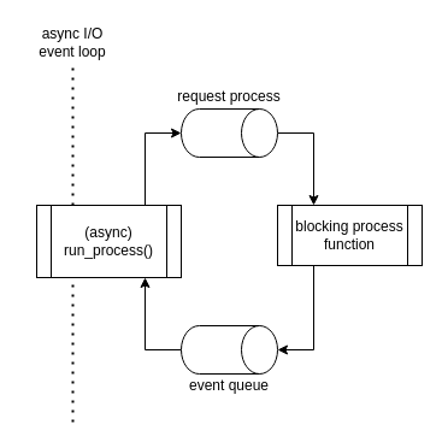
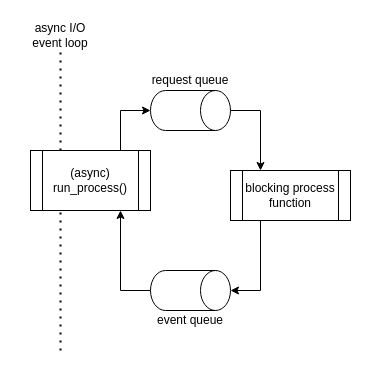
  <mxCell id="0" />
  <mxCell id="1" parent="0" />
  <mxCell id="2" style="edgeStyle=orthogonalEdgeStyle;rounded=0;orthogonalLoop=1;jettySize=auto;html=1;exitX=0.75;exitY=0;exitDx=0;exitDy=0;entryX=0.5;entryY=1;entryDx=0;entryDy=0;entryPerimeter=0;" edge="1" parent="1" source="3" target="7"><mxGeometry relative="1" as="geometry" /></mxCell>
- <mxCell id="3" value="(async)&lt;br&gt;run_process()" style="shape=process;whiteSpace=wrap;html=1;backgroundOutline=1;" vertex="1" parent="1"><mxGeometry x="30" y="170" width="120" height="60" as="geometry" /></mxCell>
+ <mxCell id="3" value="(async)&lt;br&gt;run_process()" style="shape=process;whiteSpace=wrap;html=1;backgroundOutline=1;" vertex="1" parent="1"><mxGeometry x="30" y="150" width="120" height="60" as="geometry" /></mxCell>
  <mxCell id="4" style="edgeStyle=orthogonalEdgeStyle;rounded=0;orthogonalLoop=1;jettySize=auto;html=1;exitX=0.25;exitY=1;exitDx=0;exitDy=0;entryX=0.5;entryY=0;entryDx=0;entryDy=0;entryPerimeter=0;" edge="1" parent="1" source="5" target="9"><mxGeometry relative="1" as="geometry" /></mxCell>
  <mxCell id="5" value="blocking process function" style="shape=process;whiteSpace=wrap;html=1;backgroundOutline=1;" vertex="1" parent="1"><mxGeometry x="230" y="170" width="120" height="50" as="geometry" /></mxCell>
  <mxCell id="6" style="edgeStyle=orthogonalEdgeStyle;rounded=0;orthogonalLoop=1;jettySize=auto;html=1;exitX=0.5;exitY=0;exitDx=0;exitDy=0;exitPerimeter=0;entryX=0.25;entryY=0;entryDx=0;entryDy=0;" edge="1" parent="1" source="7" target="5"><mxGeometry relative="1" as="geometry" /></mxCell>
  <mxCell id="7" value="" style="shape=cylinder3;whiteSpace=wrap;html=1;boundedLbl=1;backgroundOutline=1;size=15;rotation=90;" vertex="1" parent="1"><mxGeometry x="170" y="70" width="40" height="80" as="geometry" /></mxCell>
  <mxCell id="8" style="edgeStyle=orthogonalEdgeStyle;rounded=0;orthogonalLoop=1;jettySize=auto;html=1;exitX=0.5;exitY=1;exitDx=0;exitDy=0;exitPerimeter=0;entryX=0.75;entryY=1;entryDx=0;entryDy=0;" edge="1" parent="1" source="9" target="3"><mxGeometry relative="1" as="geometry" /></mxCell>
  <mxCell id="9" value="" style="shape=cylinder3;whiteSpace=wrap;html=1;boundedLbl=1;backgroundOutline=1;size=15;rotation=90;" vertex="1" parent="1"><mxGeometry x="170" y="250" width="40" height="80" as="geometry" /></mxCell>
- <mxCell id="10" value="request process" style="text;html=1;strokeColor=none;fillColor=none;align=center;verticalAlign=middle;whiteSpace=wrap;rounded=0;" vertex="1" parent="1"><mxGeometry x="130" y="70" width="120" height="20" as="geometry" /></mxCell>
+ <mxCell id="10" value="request queue" style="text;html=1;strokeColor=none;fillColor=none;align=center;verticalAlign=middle;whiteSpace=wrap;rounded=0;" vertex="1" parent="1"><mxGeometry x="130" y="70" width="120" height="20" as="geometry" /></mxCell>
  <mxCell id="11" value="event queue" style="text;html=1;strokeColor=none;fillColor=none;align=center;verticalAlign=middle;whiteSpace=wrap;rounded=0;" vertex="1" parent="1"><mxGeometry x="130" y="310" width="120" height="20" as="geometry" /></mxCell>
  <mxCell id="12" value="" style="endArrow=none;dashed=1;html=1;dashPattern=1 3;strokeWidth=2;exitX=0.25;exitY=0;exitDx=0;exitDy=0;" edge="1" parent="1" source="3"><mxGeometry width="50" height="50" relative="1" as="geometry"><mxPoint x="160" y="330" as="sourcePoint" /><mxPoint x="60" y="50" as="targetPoint" /></mxGeometry></mxCell>
  <mxCell id="13" value="" style="endArrow=none;dashed=1;html=1;dashPattern=1 3;strokeWidth=2;entryX=0.25;entryY=1;entryDx=0;entryDy=0;" edge="1" parent="1" target="3"><mxGeometry width="50" height="50" relative="1" as="geometry"><mxPoint x="60" y="350" as="sourcePoint" /><mxPoint x="60" y="230" as="targetPoint" /></mxGeometry></mxCell>
  <mxCell id="14" value="async I/O event loop" style="text;html=1;strokeColor=none;fillColor=none;align=center;verticalAlign=middle;whiteSpace=wrap;rounded=0;" vertex="1" parent="1"><mxGeometry x="20" y="20" width="80" height="30" as="geometry" /></mxCell>
